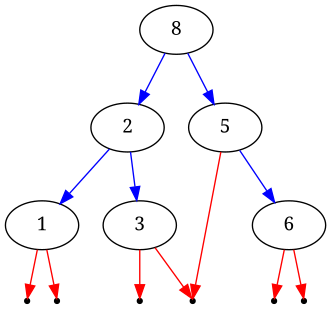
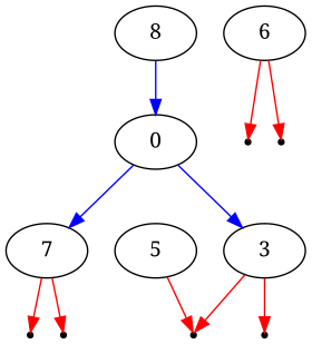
  digraph {
    fontname="Noto Serif"
    node [fontname="Noto Serif"]
    edge [color=red fontname="Noto Serif"]
    n1 [label=8]
-   2
+   2 [label=0]
    5
-   1
+   1 [label=7]
    3
    Leaf11 [shape=point]
    6
    Leaf1 [shape=point]
    Leaf2 [shape=point]
    Leaf12 [shape=point]
    Leaf22 [shape=point]
    Leaf23 [shape=point]
    n1 -> 2 [color=blue]
-   n1 -> 5 [color=blue]
    2 -> 1 [color=blue]
    2 -> 3 [color=blue]
    5 -> Leaf11
-   5 -> 6 [color=blue]
    1 -> Leaf1
    1 -> Leaf2
    3 -> Leaf11
    3 -> Leaf12
    6 -> Leaf22
    6 -> Leaf23
  }
